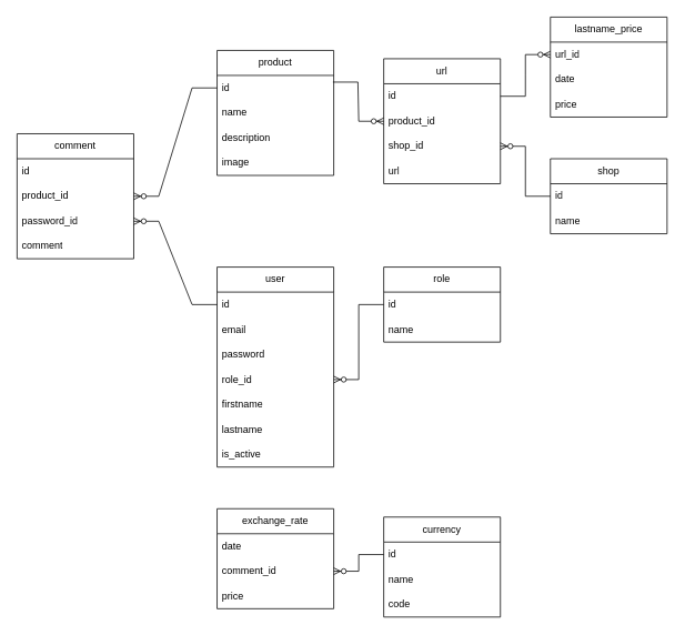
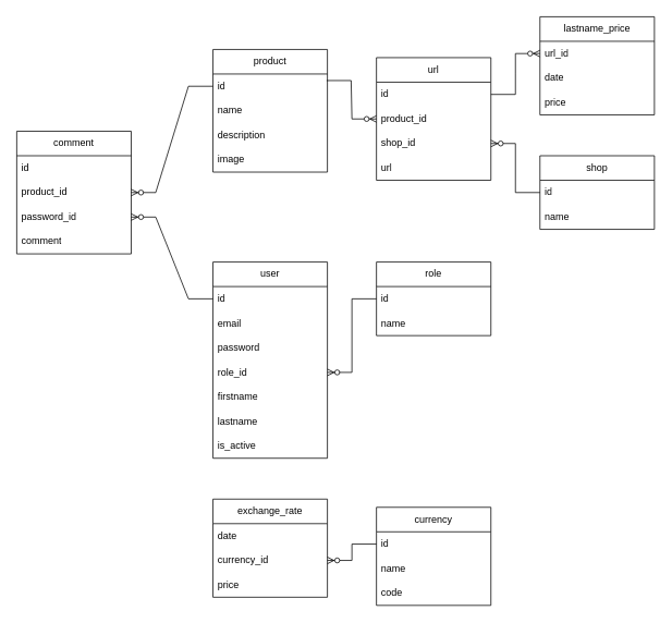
  <mxCell id="0" />
  <mxCell id="1" parent="0" />
  <mxCell id="2" value="product" style="swimlane;fontStyle=0;childLayout=stackLayout;horizontal=1;startSize=30;horizontalStack=0;resizeParent=1;resizeParentMax=0;resizeLast=0;collapsible=1;marginBottom=0;whiteSpace=wrap;html=1;" parent="1" vertex="1"><mxGeometry x="260" y="60" width="140" height="150" as="geometry" /></mxCell>
  <mxCell id="3" value="id" style="text;strokeColor=none;fillColor=none;align=left;verticalAlign=middle;spacingLeft=4;spacingRight=4;overflow=hidden;points=[[0,0.5],[1,0.5]];portConstraint=eastwest;rotatable=0;whiteSpace=wrap;html=1;" parent="2" vertex="1"><mxGeometry y="30" width="140" height="30" as="geometry" /></mxCell>
  <mxCell id="4" value="name" style="text;strokeColor=none;fillColor=none;align=left;verticalAlign=middle;spacingLeft=4;spacingRight=4;overflow=hidden;points=[[0,0.5],[1,0.5]];portConstraint=eastwest;rotatable=0;whiteSpace=wrap;html=1;" parent="2" vertex="1"><mxGeometry y="60" width="140" height="30" as="geometry" /></mxCell>
  <mxCell id="5" value="description" style="text;strokeColor=none;fillColor=none;align=left;verticalAlign=middle;spacingLeft=4;spacingRight=4;overflow=hidden;points=[[0,0.5],[1,0.5]];portConstraint=eastwest;rotatable=0;whiteSpace=wrap;html=1;" parent="2" vertex="1"><mxGeometry y="90" width="140" height="30" as="geometry" /></mxCell>
  <mxCell id="6" value="image" style="text;strokeColor=none;fillColor=none;align=left;verticalAlign=middle;spacingLeft=4;spacingRight=4;overflow=hidden;points=[[0,0.5],[1,0.5]];portConstraint=eastwest;rotatable=0;whiteSpace=wrap;html=1;" parent="2" vertex="1"><mxGeometry y="120" width="140" height="30" as="geometry" /></mxCell>
  <mxCell id="7" value="shop" style="swimlane;fontStyle=0;childLayout=stackLayout;horizontal=1;startSize=30;horizontalStack=0;resizeParent=1;resizeParentMax=0;resizeLast=0;collapsible=1;marginBottom=0;whiteSpace=wrap;html=1;" parent="1" vertex="1"><mxGeometry x="660" y="190" width="140" height="90" as="geometry" /></mxCell>
  <mxCell id="8" value="id" style="text;strokeColor=none;fillColor=none;align=left;verticalAlign=middle;spacingLeft=4;spacingRight=4;overflow=hidden;points=[[0,0.5],[1,0.5]];portConstraint=eastwest;rotatable=0;whiteSpace=wrap;html=1;" parent="7" vertex="1"><mxGeometry y="30" width="140" height="30" as="geometry" /></mxCell>
  <mxCell id="9" value="name" style="text;strokeColor=none;fillColor=none;align=left;verticalAlign=middle;spacingLeft=4;spacingRight=4;overflow=hidden;points=[[0,0.5],[1,0.5]];portConstraint=eastwest;rotatable=0;whiteSpace=wrap;html=1;" parent="7" vertex="1"><mxGeometry y="60" width="140" height="30" as="geometry" /></mxCell>
  <mxCell id="10" value="url" style="swimlane;fontStyle=0;childLayout=stackLayout;horizontal=1;startSize=30;horizontalStack=0;resizeParent=1;resizeParentMax=0;resizeLast=0;collapsible=1;marginBottom=0;whiteSpace=wrap;html=1;" parent="1" vertex="1"><mxGeometry x="460" y="70" width="140" height="150" as="geometry" /></mxCell>
  <mxCell id="11" value="id" style="text;strokeColor=none;fillColor=none;align=left;verticalAlign=middle;spacingLeft=4;spacingRight=4;overflow=hidden;points=[[0,0.5],[1,0.5]];portConstraint=eastwest;rotatable=0;whiteSpace=wrap;html=1;" parent="10" vertex="1"><mxGeometry y="30" width="140" height="30" as="geometry" /></mxCell>
  <mxCell id="12" value="product_id" style="text;strokeColor=none;fillColor=none;align=left;verticalAlign=middle;spacingLeft=4;spacingRight=4;overflow=hidden;points=[[0,0.5],[1,0.5]];portConstraint=eastwest;rotatable=0;whiteSpace=wrap;html=1;" parent="10" vertex="1"><mxGeometry y="60" width="140" height="30" as="geometry" /></mxCell>
  <mxCell id="13" value="shop_id" style="text;strokeColor=none;fillColor=none;align=left;verticalAlign=middle;spacingLeft=4;spacingRight=4;overflow=hidden;points=[[0,0.5],[1,0.5]];portConstraint=eastwest;rotatable=0;whiteSpace=wrap;html=1;" parent="10" vertex="1"><mxGeometry y="90" width="140" height="30" as="geometry" /></mxCell>
  <mxCell id="14" value="url" style="text;strokeColor=none;fillColor=none;align=left;verticalAlign=middle;spacingLeft=4;spacingRight=4;overflow=hidden;points=[[0,0.5],[1,0.5]];portConstraint=eastwest;rotatable=0;whiteSpace=wrap;html=1;" parent="10" vertex="1"><mxGeometry y="120" width="140" height="30" as="geometry" /></mxCell>
  <mxCell id="15" value="lastname_price" style="swimlane;fontStyle=0;childLayout=stackLayout;horizontal=1;startSize=30;horizontalStack=0;resizeParent=1;resizeParentMax=0;resizeLast=0;collapsible=1;marginBottom=0;whiteSpace=wrap;html=1;" parent="1" vertex="1"><mxGeometry x="660" y="20" width="140" height="120" as="geometry" /></mxCell>
  <mxCell id="16" value="url_id" style="text;strokeColor=none;fillColor=none;align=left;verticalAlign=middle;spacingLeft=4;spacingRight=4;overflow=hidden;points=[[0,0.5],[1,0.5]];portConstraint=eastwest;rotatable=0;whiteSpace=wrap;html=1;" parent="15" vertex="1"><mxGeometry y="30" width="140" height="30" as="geometry" /></mxCell>
  <mxCell id="17" value="date" style="text;strokeColor=none;fillColor=none;align=left;verticalAlign=middle;spacingLeft=4;spacingRight=4;overflow=hidden;points=[[0,0.5],[1,0.5]];portConstraint=eastwest;rotatable=0;whiteSpace=wrap;html=1;" parent="15" vertex="1"><mxGeometry y="60" width="140" height="30" as="geometry" /></mxCell>
  <mxCell id="18" value="price" style="text;strokeColor=none;fillColor=none;align=left;verticalAlign=middle;spacingLeft=4;spacingRight=4;overflow=hidden;points=[[0,0.5],[1,0.5]];portConstraint=eastwest;rotatable=0;whiteSpace=wrap;html=1;" parent="15" vertex="1"><mxGeometry y="90" width="140" height="30" as="geometry" /></mxCell>
  <mxCell id="19" value="role" style="swimlane;fontStyle=0;childLayout=stackLayout;horizontal=1;startSize=30;horizontalStack=0;resizeParent=1;resizeParentMax=0;resizeLast=0;collapsible=1;marginBottom=0;whiteSpace=wrap;html=1;" parent="1" vertex="1"><mxGeometry x="460" y="320" width="140" height="90" as="geometry" /></mxCell>
  <mxCell id="20" value="id" style="text;strokeColor=none;fillColor=none;align=left;verticalAlign=middle;spacingLeft=4;spacingRight=4;overflow=hidden;points=[[0,0.5],[1,0.5]];portConstraint=eastwest;rotatable=0;whiteSpace=wrap;html=1;" parent="19" vertex="1"><mxGeometry y="30" width="140" height="30" as="geometry" /></mxCell>
  <mxCell id="21" value="name" style="text;strokeColor=none;fillColor=none;align=left;verticalAlign=middle;spacingLeft=4;spacingRight=4;overflow=hidden;points=[[0,0.5],[1,0.5]];portConstraint=eastwest;rotatable=0;whiteSpace=wrap;html=1;" parent="19" vertex="1"><mxGeometry y="60" width="140" height="30" as="geometry" /></mxCell>
  <mxCell id="22" value="user" style="swimlane;fontStyle=0;childLayout=stackLayout;horizontal=1;startSize=30;horizontalStack=0;resizeParent=1;resizeParentMax=0;resizeLast=0;collapsible=1;marginBottom=0;whiteSpace=wrap;html=1;" parent="1" vertex="1"><mxGeometry x="260" y="320" width="140" height="240" as="geometry" /></mxCell>
  <mxCell id="23" value="id" style="text;strokeColor=none;fillColor=none;align=left;verticalAlign=middle;spacingLeft=4;spacingRight=4;overflow=hidden;points=[[0,0.5],[1,0.5]];portConstraint=eastwest;rotatable=0;whiteSpace=wrap;html=1;" parent="22" vertex="1"><mxGeometry y="30" width="140" height="30" as="geometry" /></mxCell>
  <mxCell id="24" value="email" style="text;strokeColor=none;fillColor=none;align=left;verticalAlign=middle;spacingLeft=4;spacingRight=4;overflow=hidden;points=[[0,0.5],[1,0.5]];portConstraint=eastwest;rotatable=0;whiteSpace=wrap;html=1;" parent="22" vertex="1"><mxGeometry y="60" width="140" height="30" as="geometry" /></mxCell>
  <mxCell id="25" value="password" style="text;strokeColor=none;fillColor=none;align=left;verticalAlign=middle;spacingLeft=4;spacingRight=4;overflow=hidden;points=[[0,0.5],[1,0.5]];portConstraint=eastwest;rotatable=0;whiteSpace=wrap;html=1;" parent="22" vertex="1"><mxGeometry y="90" width="140" height="30" as="geometry" /></mxCell>
  <mxCell id="26" value="role_id" style="text;strokeColor=none;fillColor=none;align=left;verticalAlign=middle;spacingLeft=4;spacingRight=4;overflow=hidden;points=[[0,0.5],[1,0.5]];portConstraint=eastwest;rotatable=0;whiteSpace=wrap;html=1;" parent="22" vertex="1"><mxGeometry y="120" width="140" height="30" as="geometry" /></mxCell>
  <mxCell id="27" value="firstname" style="text;strokeColor=none;fillColor=none;align=left;verticalAlign=middle;spacingLeft=4;spacingRight=4;overflow=hidden;points=[[0,0.5],[1,0.5]];portConstraint=eastwest;rotatable=0;whiteSpace=wrap;html=1;" parent="22" vertex="1"><mxGeometry y="150" width="140" height="30" as="geometry" /></mxCell>
  <mxCell id="28" value="lastname" style="text;strokeColor=none;fillColor=none;align=left;verticalAlign=middle;spacingLeft=4;spacingRight=4;overflow=hidden;points=[[0,0.5],[1,0.5]];portConstraint=eastwest;rotatable=0;whiteSpace=wrap;html=1;" parent="22" vertex="1"><mxGeometry y="180" width="140" height="30" as="geometry" /></mxCell>
  <mxCell id="29" value="is_active" style="text;strokeColor=none;fillColor=none;align=left;verticalAlign=middle;spacingLeft=4;spacingRight=4;overflow=hidden;points=[[0,0.5],[1,0.5]];portConstraint=eastwest;rotatable=0;whiteSpace=wrap;html=1;" parent="22" vertex="1"><mxGeometry y="210" width="140" height="30" as="geometry" /></mxCell>
  <mxCell id="30" value="comment" style="swimlane;fontStyle=0;childLayout=stackLayout;horizontal=1;startSize=30;horizontalStack=0;resizeParent=1;resizeParentMax=0;resizeLast=0;collapsible=1;marginBottom=0;whiteSpace=wrap;html=1;" parent="1" vertex="1"><mxGeometry x="20" y="160" width="140" height="150" as="geometry" /></mxCell>
  <mxCell id="31" value="id" style="text;strokeColor=none;fillColor=none;align=left;verticalAlign=middle;spacingLeft=4;spacingRight=4;overflow=hidden;points=[[0,0.5],[1,0.5]];portConstraint=eastwest;rotatable=0;whiteSpace=wrap;html=1;" parent="30" vertex="1"><mxGeometry y="30" width="140" height="30" as="geometry" /></mxCell>
  <mxCell id="32" value="product_id" style="text;strokeColor=none;fillColor=none;align=left;verticalAlign=middle;spacingLeft=4;spacingRight=4;overflow=hidden;points=[[0,0.5],[1,0.5]];portConstraint=eastwest;rotatable=0;whiteSpace=wrap;html=1;" parent="30" vertex="1"><mxGeometry y="60" width="140" height="30" as="geometry" /></mxCell>
  <mxCell id="33" value="password_id" style="text;strokeColor=none;fillColor=none;align=left;verticalAlign=middle;spacingLeft=4;spacingRight=4;overflow=hidden;points=[[0,0.5],[1,0.5]];portConstraint=eastwest;rotatable=0;whiteSpace=wrap;html=1;" parent="30" vertex="1"><mxGeometry y="90" width="140" height="30" as="geometry" /></mxCell>
  <mxCell id="34" value="comment" style="text;strokeColor=none;fillColor=none;align=left;verticalAlign=middle;spacingLeft=4;spacingRight=4;overflow=hidden;points=[[0,0.5],[1,0.5]];portConstraint=eastwest;rotatable=0;whiteSpace=wrap;html=1;" parent="30" vertex="1"><mxGeometry y="120" width="140" height="30" as="geometry" /></mxCell>
  <mxCell id="35" value="currency" style="swimlane;fontStyle=0;childLayout=stackLayout;horizontal=1;startSize=30;horizontalStack=0;resizeParent=1;resizeParentMax=0;resizeLast=0;collapsible=1;marginBottom=0;whiteSpace=wrap;html=1;" parent="1" vertex="1"><mxGeometry x="460" y="620" width="140" height="120" as="geometry" /></mxCell>
  <mxCell id="36" value="id" style="text;strokeColor=none;fillColor=none;align=left;verticalAlign=middle;spacingLeft=4;spacingRight=4;overflow=hidden;points=[[0,0.5],[1,0.5]];portConstraint=eastwest;rotatable=0;whiteSpace=wrap;html=1;" parent="35" vertex="1"><mxGeometry y="30" width="140" height="30" as="geometry" /></mxCell>
  <mxCell id="37" value="name" style="text;strokeColor=none;fillColor=none;align=left;verticalAlign=middle;spacingLeft=4;spacingRight=4;overflow=hidden;points=[[0,0.5],[1,0.5]];portConstraint=eastwest;rotatable=0;whiteSpace=wrap;html=1;" parent="35" vertex="1"><mxGeometry y="60" width="140" height="30" as="geometry" /></mxCell>
  <mxCell id="38" value="code" style="text;strokeColor=none;fillColor=none;align=left;verticalAlign=middle;spacingLeft=4;spacingRight=4;overflow=hidden;points=[[0,0.5],[1,0.5]];portConstraint=eastwest;rotatable=0;whiteSpace=wrap;html=1;" parent="35" vertex="1"><mxGeometry y="90" width="140" height="30" as="geometry" /></mxCell>
  <mxCell id="39" value="exchange_rate" style="swimlane;fontStyle=0;childLayout=stackLayout;horizontal=1;startSize=30;horizontalStack=0;resizeParent=1;resizeParentMax=0;resizeLast=0;collapsible=1;marginBottom=0;whiteSpace=wrap;html=1;" parent="1" vertex="1"><mxGeometry x="260" y="610" width="140" height="120" as="geometry" /></mxCell>
  <mxCell id="40" value="date" style="text;strokeColor=none;fillColor=none;align=left;verticalAlign=middle;spacingLeft=4;spacingRight=4;overflow=hidden;points=[[0,0.5],[1,0.5]];portConstraint=eastwest;rotatable=0;whiteSpace=wrap;html=1;" parent="39" vertex="1"><mxGeometry y="30" width="140" height="30" as="geometry" /></mxCell>
- <mxCell id="41" value="comment_id" style="text;strokeColor=none;fillColor=none;align=left;verticalAlign=middle;spacingLeft=4;spacingRight=4;overflow=hidden;points=[[0,0.5],[1,0.5]];portConstraint=eastwest;rotatable=0;whiteSpace=wrap;html=1;" parent="39" vertex="1"><mxGeometry y="60" width="140" height="30" as="geometry" /></mxCell>
+ <mxCell id="41" value="currency_id" style="text;strokeColor=none;fillColor=none;align=left;verticalAlign=middle;spacingLeft=4;spacingRight=4;overflow=hidden;points=[[0,0.5],[1,0.5]];portConstraint=eastwest;rotatable=0;whiteSpace=wrap;html=1;" parent="39" vertex="1"><mxGeometry y="60" width="140" height="30" as="geometry" /></mxCell>
  <mxCell id="42" value="price" style="text;strokeColor=none;fillColor=none;align=left;verticalAlign=middle;spacingLeft=4;spacingRight=4;overflow=hidden;points=[[0,0.5],[1,0.5]];portConstraint=eastwest;rotatable=0;whiteSpace=wrap;html=1;" parent="39" vertex="1"><mxGeometry y="90" width="140" height="30" as="geometry" /></mxCell>
  <mxCell id="43" value="" style="edgeStyle=entityRelationEdgeStyle;fontSize=12;html=1;endArrow=ERzeroToMany;endFill=1;rounded=0;exitX=0;exitY=0.5;exitDx=0;exitDy=0;entryX=1;entryY=0.5;entryDx=0;entryDy=0;" parent="1" source="3" target="32" edge="1"><mxGeometry width="100" height="100" relative="1" as="geometry"><mxPoint x="-10" y="490" as="sourcePoint" /><mxPoint x="170" y="380" as="targetPoint" /></mxGeometry></mxCell>
  <mxCell id="44" value="" style="edgeStyle=entityRelationEdgeStyle;fontSize=12;html=1;endArrow=ERzeroToMany;endFill=1;rounded=0;exitX=0;exitY=0.5;exitDx=0;exitDy=0;entryX=1;entryY=0.5;entryDx=0;entryDy=0;" parent="1" source="23" target="33" edge="1"><mxGeometry width="100" height="100" relative="1" as="geometry"><mxPoint x="110" y="370" as="sourcePoint" /><mxPoint x="210" y="470" as="targetPoint" /></mxGeometry></mxCell>
  <mxCell id="45" value="" style="edgeStyle=entityRelationEdgeStyle;fontSize=12;html=1;endArrow=ERzeroToMany;endFill=1;rounded=0;entryX=1;entryY=0.5;entryDx=0;entryDy=0;exitX=0;exitY=0.5;exitDx=0;exitDy=0;" parent="1" source="20" target="26" edge="1"><mxGeometry width="100" height="100" relative="1" as="geometry"><mxPoint x="450" y="560" as="sourcePoint" /><mxPoint x="550" y="460" as="targetPoint" /></mxGeometry></mxCell>
  <mxCell id="46" value="" style="edgeStyle=entityRelationEdgeStyle;fontSize=12;html=1;endArrow=ERzeroToMany;endFill=1;rounded=0;exitX=0.993;exitY=0.267;exitDx=0;exitDy=0;exitPerimeter=0;entryX=0;entryY=0.5;entryDx=0;entryDy=0;" parent="1" source="3" target="12" edge="1"><mxGeometry width="100" height="100" relative="1" as="geometry"><mxPoint x="410" y="100" as="sourcePoint" /><mxPoint x="510" y="0" as="targetPoint" /></mxGeometry></mxCell>
  <mxCell id="47" value="" style="edgeStyle=entityRelationEdgeStyle;fontSize=12;html=1;endArrow=ERzeroToMany;endFill=1;rounded=0;exitX=0;exitY=0.5;exitDx=0;exitDy=0;entryX=1;entryY=0.5;entryDx=0;entryDy=0;" parent="1" source="8" target="13" edge="1"><mxGeometry width="100" height="100" relative="1" as="geometry"><mxPoint x="690" y="450" as="sourcePoint" /><mxPoint x="790" y="350" as="targetPoint" /></mxGeometry></mxCell>
  <mxCell id="48" value="" style="edgeStyle=entityRelationEdgeStyle;fontSize=12;html=1;endArrow=ERzeroToMany;endFill=1;rounded=0;exitX=1;exitY=0.5;exitDx=0;exitDy=0;entryX=0;entryY=0.5;entryDx=0;entryDy=0;" parent="1" source="11" target="16" edge="1"><mxGeometry width="100" height="100" relative="1" as="geometry"><mxPoint x="840" y="200" as="sourcePoint" /><mxPoint x="940" y="100" as="targetPoint" /></mxGeometry></mxCell>
  <mxCell id="49" value="" style="edgeStyle=entityRelationEdgeStyle;fontSize=12;html=1;endArrow=ERzeroToMany;endFill=1;rounded=0;exitX=0;exitY=0.5;exitDx=0;exitDy=0;entryX=1;entryY=0.5;entryDx=0;entryDy=0;" parent="1" source="36" target="41" edge="1"><mxGeometry width="100" height="100" relative="1" as="geometry"><mxPoint x="110" y="720" as="sourcePoint" /><mxPoint x="210" y="620" as="targetPoint" /></mxGeometry></mxCell>
